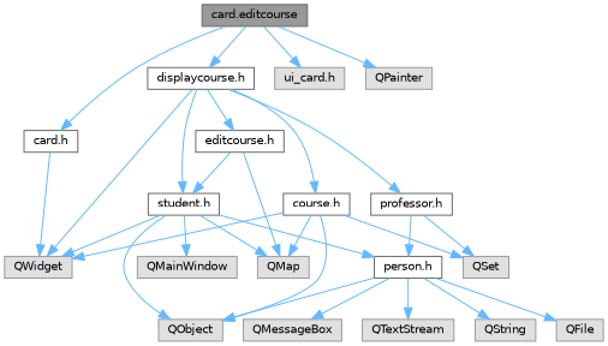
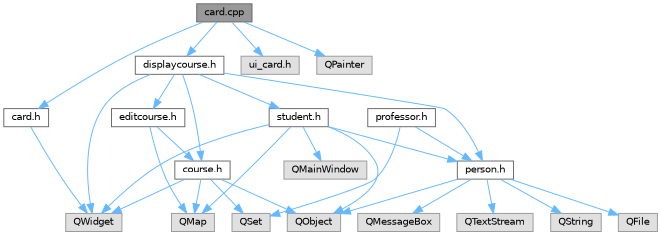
  digraph {
    node [color=grey60 fillcolor="#E0E0E0" fontname=Helvetica fontsize=10 shape=box style=filled]
    edge [color=steelblue1 fontname=Helvetica fontsize=10 labelfontname=Helvetica labelfontsize=10 style=solid]
-   n1 [color=gray40 fillcolor=grey60 fontcolor=black height=0.2 label="card.editcourse" width=0.4]
+   n1 [color=gray40 fillcolor=grey60 fontcolor=black height=0.2 label="card.cpp" width=0.4]
    n2 [color=grey40 fillcolor=white height=0.2 label="card.h" width=0.4]
    n3 [height=0.2 label="ui_card.h" width=0.4]
    n4 [color=grey40 fillcolor=white height=0.2 label="displaycourse.h" width=0.4]
    n5 [height=0.2 label=QPainter width=0.4]
    n6 [height=0.2 label=QWidget width=0.4]
    n7 [color=grey40 fillcolor=white height=0.2 label="course.h" width=0.4]
    n8 [color=grey40 fillcolor=white height=0.2 label="student.h" width=0.4]
    n9 [color=grey40 fillcolor=white height=0.2 label="professor.h" width=0.4]
    n10 [color=grey40 fillcolor=white height=0.2 label="editcourse.h" width=0.4]
    n11 [height=0.2 label=QObject width=0.4]
    n12 [height=0.2 label=QSet width=0.4]
    n13 [height=0.2 label=QMap width=0.4]
    n14 [height=0.2 label=QMainWindow width=0.4]
    n15 [color=grey40 fillcolor=white height=0.2 label="person.h" width=0.4]
    n16 [height=0.2 label=QString width=0.4]
    n17 [height=0.2 label=QFile width=0.4]
    n18 [height=0.2 label=QMessageBox width=0.4]
    n19 [height=0.2 label=QTextStream width=0.4]
    n1 -> n2
    n1 -> n3
    n1 -> n4
    n1 -> n5
    n2 -> n6
    n4 -> n6
    n4 -> n7
    n4 -> n8
-   n4 -> n9
+   n4 -> n15
    n4 -> n10
    n7 -> n6
    n7 -> n11
    n7 -> n12
    n7 -> n13
    n8 -> n6
    n8 -> n11
    n8 -> n13
    n8 -> n14
    n8 -> n15
    n9 -> n12
    n9 -> n15
-   n10 -> n8
+   n10 -> n7
    n10 -> n13
    n15 -> n11
    n15 -> n16
    n15 -> n17
    n15 -> n18
    n15 -> n19
  }
